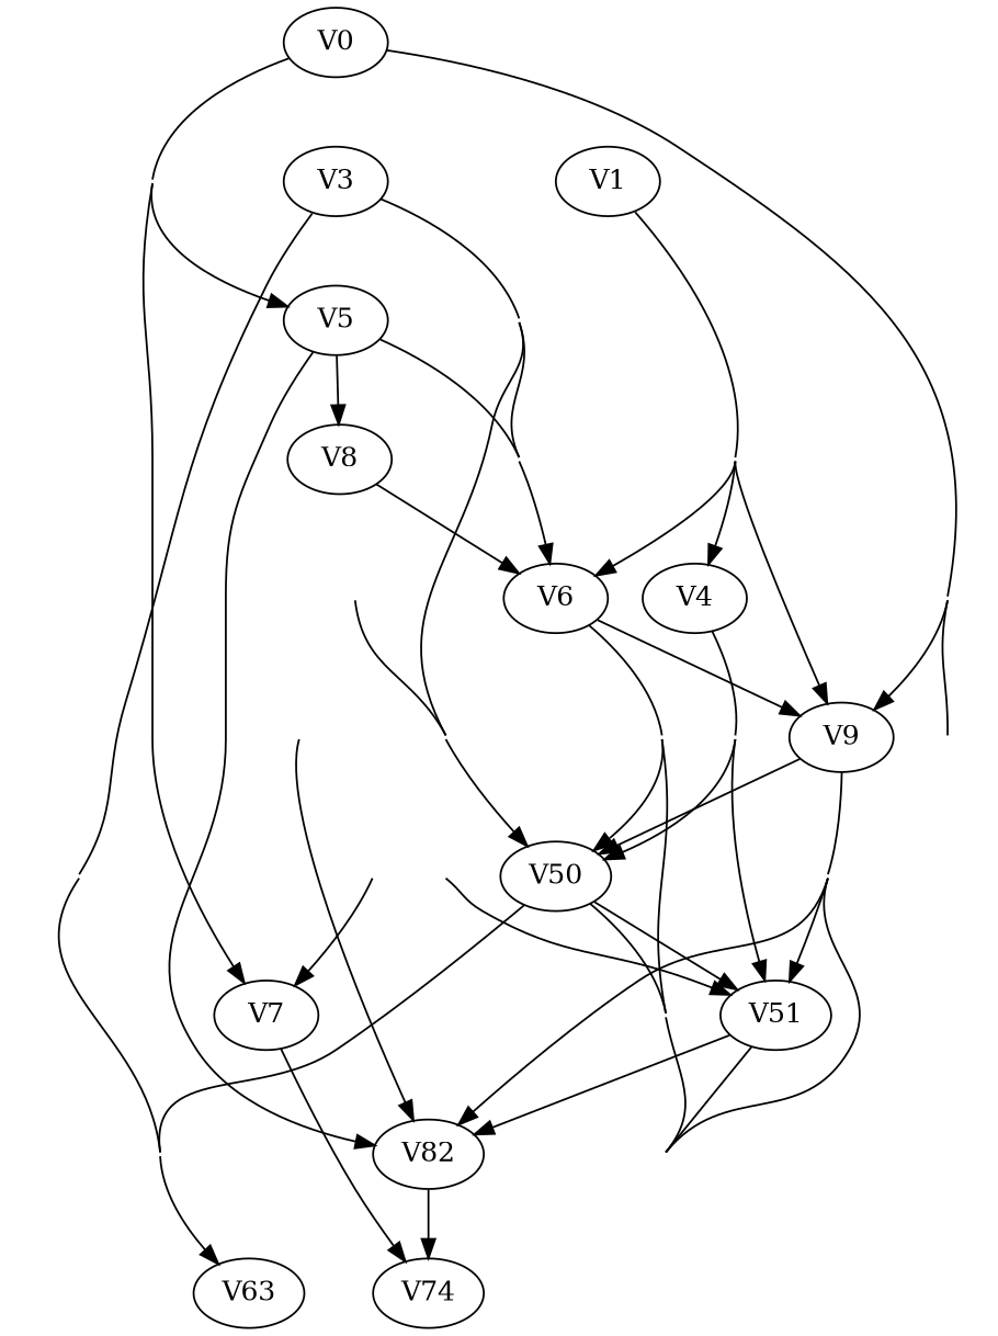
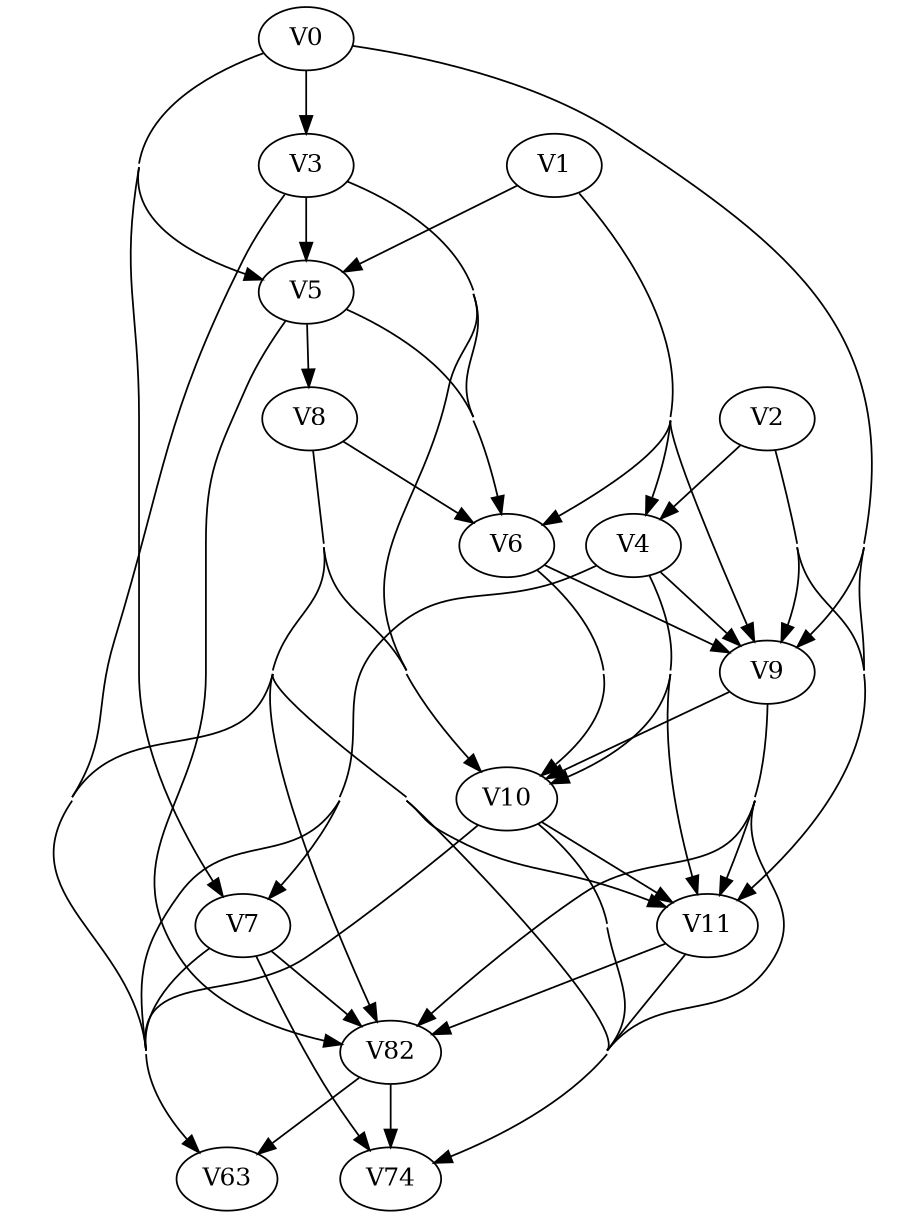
  strict digraph {
    concentrate=True
    V0
    V3
    V5
    V7
    V9
-   V11 [label=V51]
+   V11
    V6
    n8 [label=V63]
-   V10 [label=V50]
+   V10
    V8
    n11 [label=V82]
    n12 [label=V74]
    V1
    V4
+   V2
+   V0 -> V3
    V0 -> V5
    V0 -> V7
    V0 -> V9
    V0 -> V11
+   V3 -> V5
    V3 -> V6
    V3 -> n8
    V3 -> V10
    V5 -> V6
    V5 -> V8
    V5 -> n11
+   V7 -> n8
+   V7 -> n11
    V7 -> n12
    V9 -> V11
    V9 -> V10
    V9 -> n11
    V9 -> n12
    V11 -> n11
    V11 -> n12
    V6 -> V9
    V6 -> V10
-   V6 -> n12
+   V8 -> n12
    V10 -> V11
    V10 -> n8
    V10 -> n12
    V8 -> V11
    V8 -> V6
+   V8 -> n8
    V8 -> V10
    V8 -> n11
+   n11 -> n8
    n11 -> n12
+   V1 -> V5
    V1 -> V9
    V1 -> V6
    V1 -> V4
    V4 -> V7
+   V4 -> V9
    V4 -> V11
+   V4 -> n8
    V4 -> V10
+   V2 -> V9
+   V2 -> V11
+   V2 -> V4
  }
